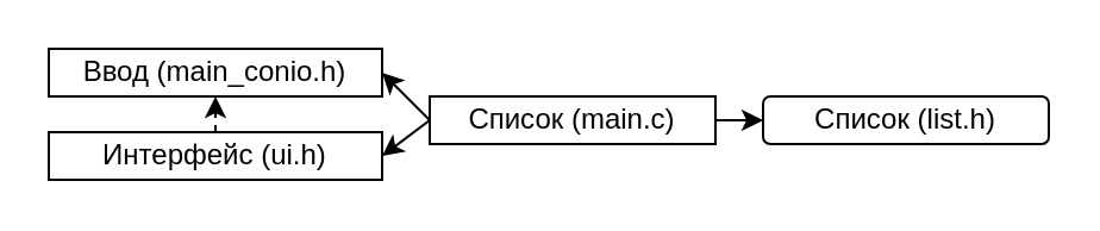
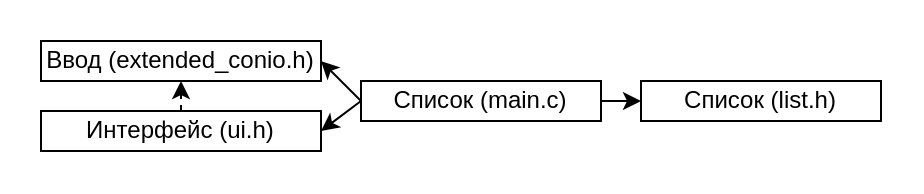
  <mxCell id="0" />
  <mxCell id="1" parent="0" />
- <mxCell id="2" value="Ввод (main_conio.h)" style="rounded=0;whiteSpace=wrap;html=1;" vertex="1" parent="1"><mxGeometry x="20" y="20" width="140" height="20" as="geometry" /></mxCell>
+ <mxCell id="2" value="Ввод (extended_conio.h)" style="rounded=0;whiteSpace=wrap;html=1;" vertex="1" parent="1"><mxGeometry x="20" y="20" width="140" height="20" as="geometry" /></mxCell>
  <mxCell id="3" value="Интерфейс (ui.h)" style="rounded=0;whiteSpace=wrap;html=1;" vertex="1" parent="1"><mxGeometry x="20" y="55" width="140" height="20" as="geometry" /></mxCell>
  <mxCell id="4" value="Список (main.c)" style="rounded=0;whiteSpace=wrap;html=1;" vertex="1" parent="1"><mxGeometry x="180" y="40" width="120" height="20" as="geometry" /></mxCell>
- <mxCell id="5" value="Список (list.h)" style="whiteSpace=wrap;html=1;rounded=1;" vertex="1" parent="1"><mxGeometry x="320" y="40" width="120" height="20" as="geometry" /></mxCell>
+ <mxCell id="5" value="Список (list.h)" style="rounded=0;whiteSpace=wrap;html=1;" vertex="1" parent="1"><mxGeometry x="320" y="40" width="120" height="20" as="geometry" /></mxCell>
  <mxCell id="6" value="" style="endArrow=classic;html=1;exitX=0;exitY=0.5;exitDx=0;exitDy=0;entryX=1;entryY=0.5;entryDx=0;entryDy=0;" edge="1" parent="1" source="4" target="2"><mxGeometry width="50" height="50" relative="1" as="geometry"><mxPoint x="190" y="30" as="sourcePoint" /><mxPoint x="240" y="-20" as="targetPoint" /></mxGeometry></mxCell>
  <mxCell id="7" value="" style="endArrow=classic;html=1;exitX=0;exitY=0.5;exitDx=0;exitDy=0;entryX=1;entryY=0.5;entryDx=0;entryDy=0;" edge="1" parent="1" source="4" target="3"><mxGeometry width="50" height="50" relative="1" as="geometry"><mxPoint x="240" y="200" as="sourcePoint" /><mxPoint x="290" y="150" as="targetPoint" /></mxGeometry></mxCell>
  <mxCell id="8" value="" style="endArrow=classic;html=1;exitX=1;exitY=0.5;exitDx=0;exitDy=0;entryX=0;entryY=0.5;entryDx=0;entryDy=0;" edge="1" parent="1" source="4" target="5"><mxGeometry width="50" height="50" relative="1" as="geometry"><mxPoint x="280" y="140" as="sourcePoint" /><mxPoint x="330" y="90" as="targetPoint" /></mxGeometry></mxCell>
  <mxCell id="9" value="" style="endArrow=classic;html=1;exitX=0.5;exitY=0;exitDx=0;exitDy=0;entryX=0.5;entryY=1;entryDx=0;entryDy=0;dashed=1;" edge="1" parent="1" source="3" target="2"><mxGeometry width="50" height="50" relative="1" as="geometry"><mxPoint x="100" y="190" as="sourcePoint" /><mxPoint x="150" y="140" as="targetPoint" /></mxGeometry></mxCell>
